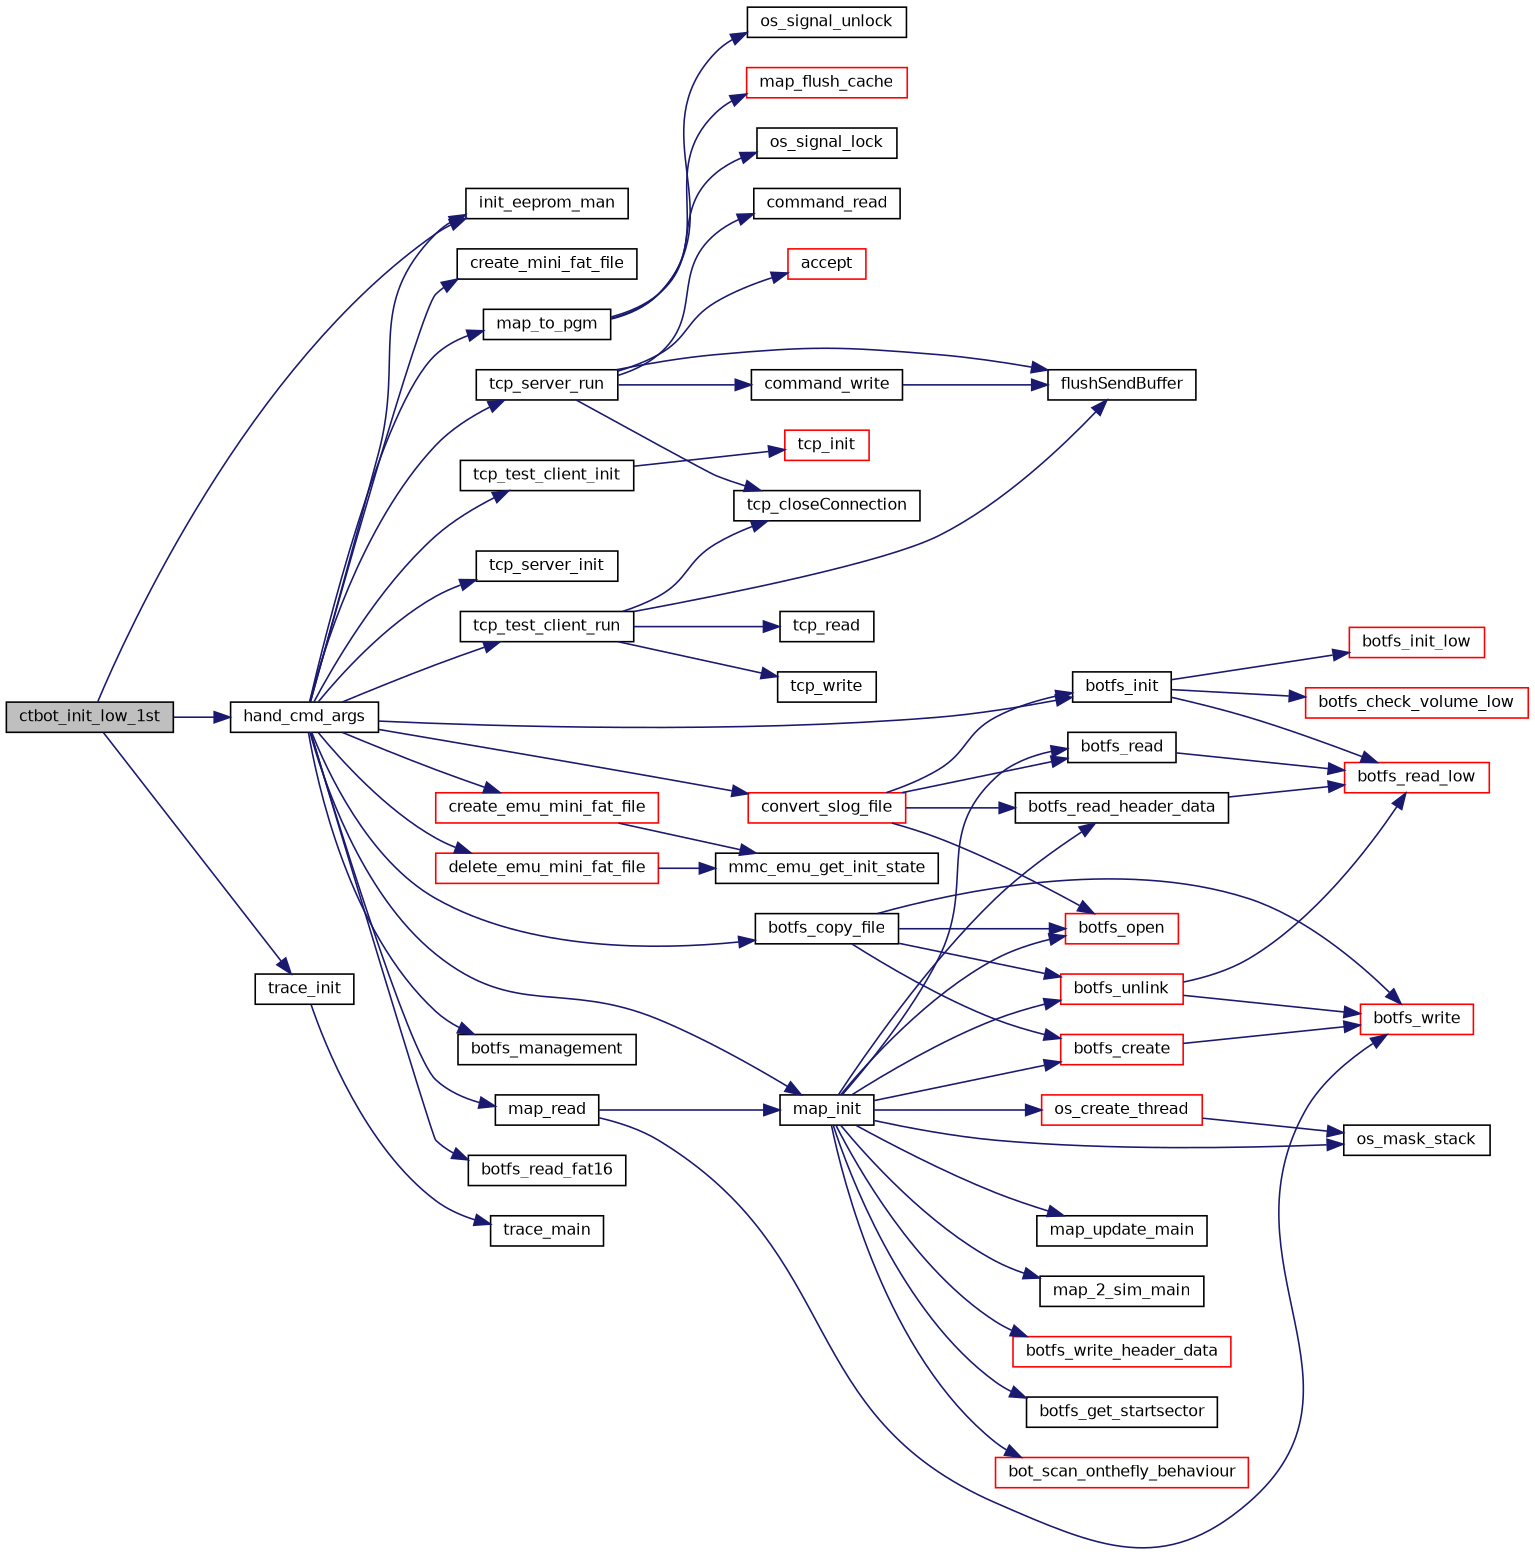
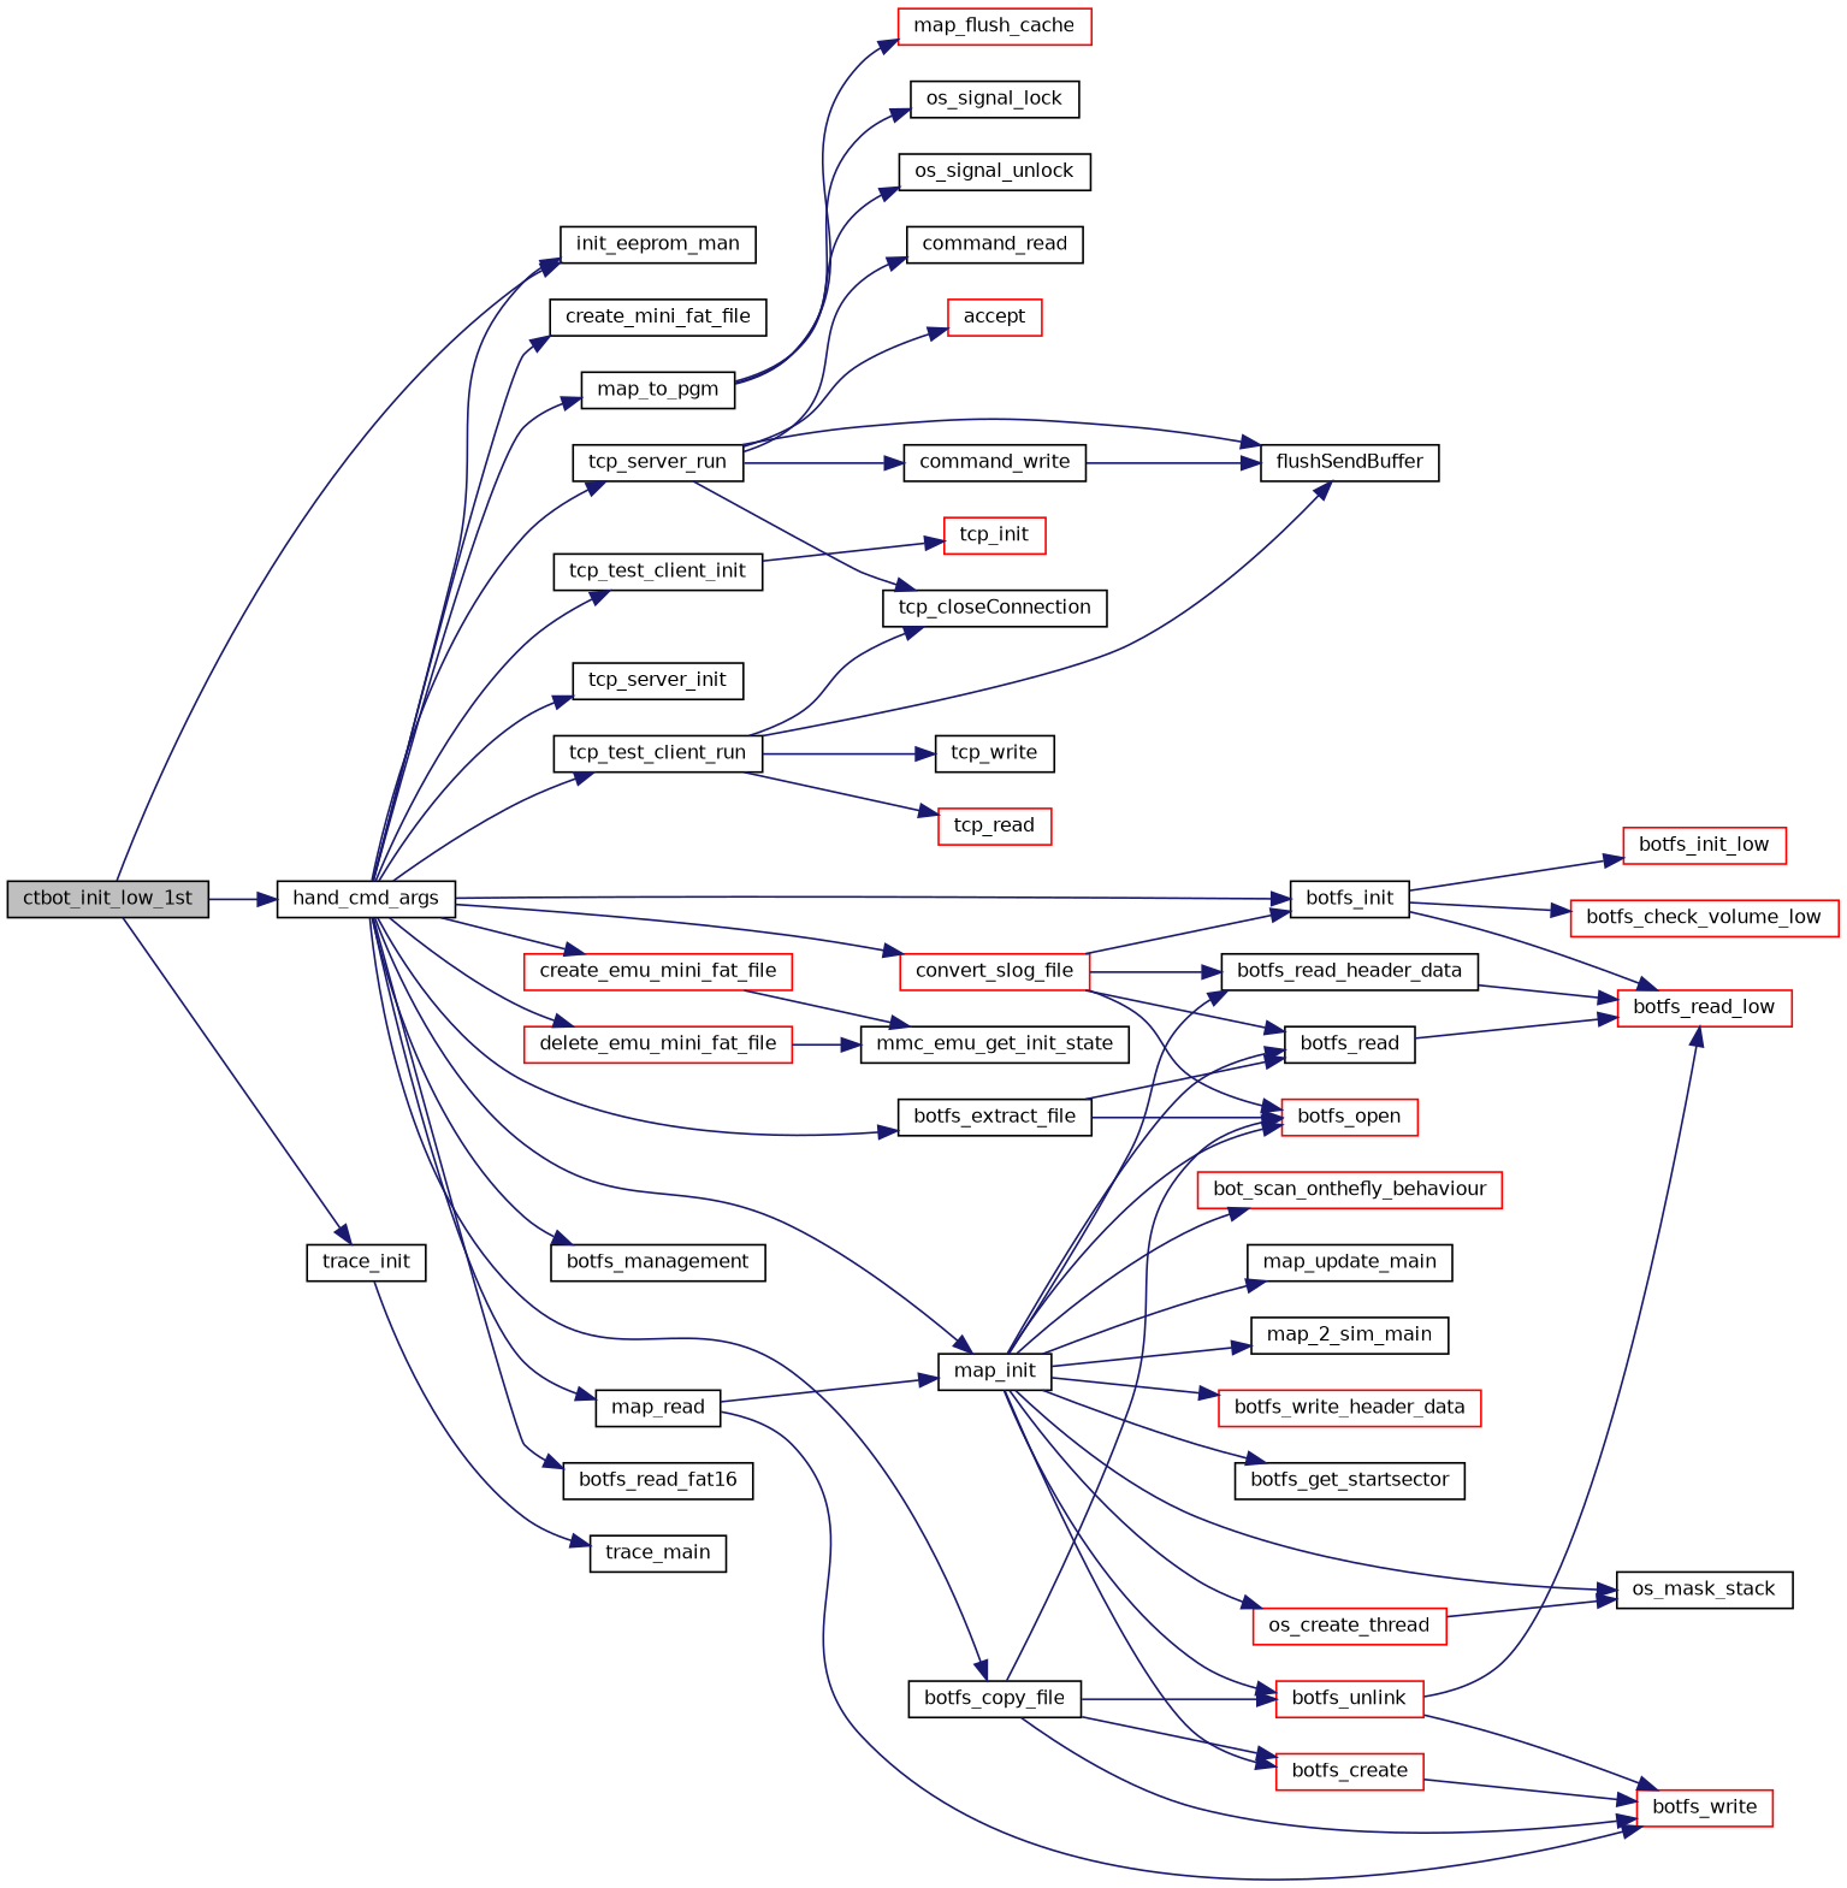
  digraph {
    rankdir=LR
    node [color=black fillcolor=white fontname=Helvetica fontsize=10 shape=record style=filled]
    edge [color=midnightblue fontname=Helvetica fontsize=10 labelfontname=Helvetica labelfontsize=10 style=solid]
    n1 [fillcolor=grey75 fontcolor=black height=0.2 label=ctbot_init_low_1st width=0.4]
    n2 [height=0.2 label=init_eeprom_man width=0.4]
    n3 [height=0.2 label=hand_cmd_args width=0.4]
    n4 [height=0.2 label=trace_init width=0.4]
    n5 [height=0.2 label=tcp_server_init width=0.4]
    n6 [height=0.2 label=tcp_server_run width=0.4]
    n7 [height=0.2 label=tcp_test_client_init width=0.4]
    n8 [height=0.2 label=tcp_test_client_run width=0.4]
    n9 [height=0.2 label=map_read width=0.4]
    n10 [height=0.2 label=map_init width=0.4]
    n11 [height=0.2 label=botfs_init width=0.4]
    n12 [height=0.2 label=map_to_pgm width=0.4]
    n13 [height=0.2 label=botfs_management width=0.4]
    n14 [height=0.2 label=botfs_copy_file width=0.4]
+   n15 [height=0.2 label=botfs_extract_file width=0.4]
    n16 [height=0.2 label=botfs_read_fat16 width=0.4]
    n17 [height=0.2 label=create_mini_fat_file width=0.4]
    n18 [color=red height=0.2 label=create_emu_mini_fat_file width=0.4]
    n19 [color=red height=0.2 label=delete_emu_mini_fat_file width=0.4]
    n20 [color=red height=0.2 label=convert_slog_file width=0.4]
    n21 [height=0.2 label=trace_main width=0.4]
    n22 [color=red height=0.2 label=accept width=0.4]
    n23 [height=0.2 label=command_write width=0.4]
    n24 [height=0.2 label=flushSendBuffer width=0.4]
    n25 [height=0.2 label=command_read width=0.4]
    n26 [height=0.2 label=tcp_closeConnection width=0.4]
    n27 [color=red height=0.2 label=tcp_init width=0.4]
-   n28 [height=0.2 label=tcp_read width=0.4]
+   n28 [color=red height=0.2 label=tcp_read width=0.4]
    n29 [height=0.2 label=tcp_write width=0.4]
    n30 [color=red height=0.2 label=botfs_write width=0.4]
    n31 [color=red height=0.2 label=bot_scan_onthefly_behaviour width=0.4]
    n32 [height=0.2 label=os_mask_stack width=0.4]
    n33 [color=red height=0.2 label=os_create_thread width=0.4]
    n34 [height=0.2 label=map_update_main width=0.4]
    n35 [height=0.2 label=map_2_sim_main width=0.4]
    n36 [color=red height=0.2 label=botfs_open width=0.4]
    n37 [color=red height=0.2 label=botfs_unlink width=0.4]
    n38 [color=red height=0.2 label=botfs_create width=0.4]
    n39 [height=0.2 label=botfs_read_header_data width=0.4]
    n40 [color=red height=0.2 label=botfs_write_header_data width=0.4]
    n41 [height=0.2 label=botfs_get_startsector width=0.4]
    n42 [height=0.2 label=botfs_read width=0.4]
    n43 [color=red height=0.2 label=botfs_read_low width=0.4]
    n44 [color=red height=0.2 label=botfs_init_low width=0.4]
    n45 [color=red height=0.2 label=botfs_check_volume_low width=0.4]
    n46 [color=red height=0.2 label=map_flush_cache width=0.4]
    n47 [height=0.2 label=os_signal_lock width=0.4]
    n48 [height=0.2 label=os_signal_unlock width=0.4]
    n49 [height=0.2 label=mmc_emu_get_init_state width=0.4]
    n1 -> n2
    n1 -> n3
    n1 -> n4
    n3 -> n2
    n3 -> n5
    n3 -> n6
    n3 -> n7
    n3 -> n8
    n3 -> n9
    n3 -> n10
    n3 -> n11
    n3 -> n12
    n3 -> n13
    n3 -> n14
+   n3 -> n15
    n3 -> n16
    n3 -> n17
    n3 -> n18
    n3 -> n19
    n3 -> n20
    n4 -> n21
    n6 -> n22
    n6 -> n23
    n6 -> n24
    n6 -> n25
    n6 -> n26
    n7 -> n27
    n8 -> n24
    n8 -> n26
    n8 -> n28
    n8 -> n29
    n9 -> n10
    n9 -> n30
    n10 -> n31
    n10 -> n32
    n10 -> n33
    n10 -> n34
    n10 -> n35
    n10 -> n36
    n10 -> n37
    n10 -> n38
    n10 -> n39
    n10 -> n40
    n10 -> n41
    n10 -> n42
    n11 -> n43
    n11 -> n44
    n11 -> n45
    n12 -> n46
    n12 -> n47
    n12 -> n48
    n14 -> n30
    n14 -> n36
    n14 -> n37
    n14 -> n38
+   n15 -> n36
+   n15 -> n42
    n18 -> n49
    n19 -> n49
    n20 -> n11
    n20 -> n36
    n20 -> n39
    n20 -> n42
    n23 -> n24
    n33 -> n32
    n37 -> n30
    n37 -> n43
    n38 -> n30
    n39 -> n43
    n42 -> n43
  }
